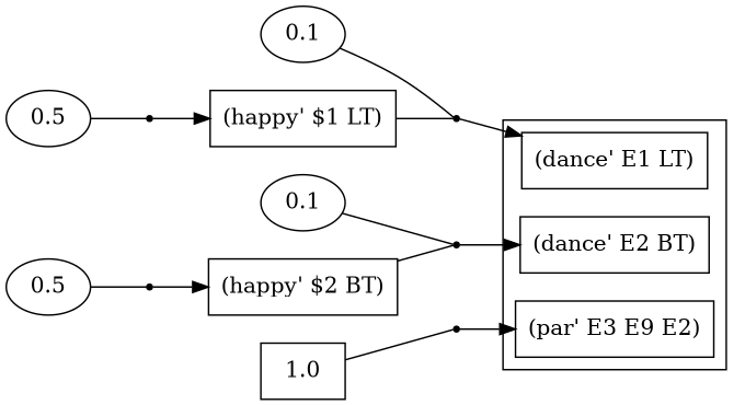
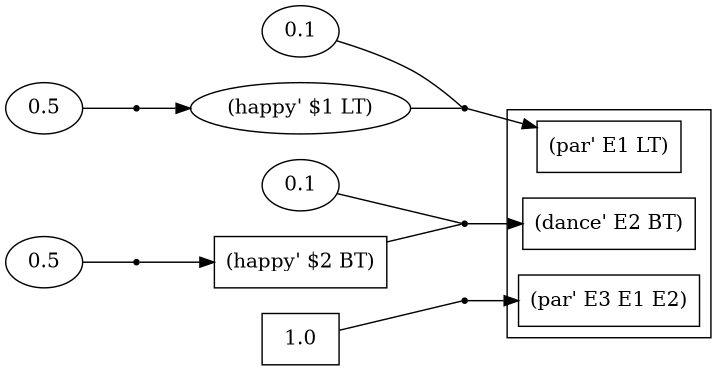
  digraph {
    rankdir=LR
    node [shape=box]
    edge [arrowhead=none]
-   n1 [label="(dance' E1 LT)"]
+   n1 [label="(par' E1 LT)"]
    n2 [label="(dance' E2 BT)"]
-   n3 [label="(par' E3 E9 E2)"]
+   n3 [label="(par' E3 E1 E2)"]
    n4 [label=0.1 shape=""]
    r0 [shape=point]
    n6 [label=0.5 shape=""]
    r1 [shape=point]
-   n8 [label="(happy' $1 LT)"]
+   n8 [label="(happy' $1 LT)" shape=ellipse]
    n9 [label=0.1 shape=""]
    r2 [shape=point]
    n11 [label=0.5 shape=""]
    r3 [shape=point]
    n13 [label="(happy' $2 BT)"]
    n14 [label=1.0]
    r4 [shape=point]
    subgraph cluster_1 {
      n1
      n2
      n3
    }
    n4 -> r0
    r0 -> n1 [arrowhead=""]
    n6 -> r1
    r1 -> n8 [arrowhead=""]
    n8 -> r0
    n9 -> r2
    r2 -> n2 [arrowhead=""]
    n11 -> r3
    r3 -> n13 [arrowhead=""]
    n13 -> r2
    n14 -> r4
    r4 -> n3 [arrowhead=""]
  }
